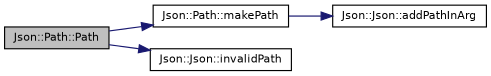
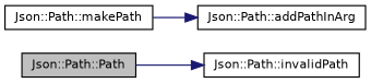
  digraph {
    rankdir=LR
    node [color=black fillcolor=white fontname=Helvetica fontsize=10 shape=record style=filled]
    edge [color=midnightblue fontname=Helvetica fontsize=10 labelfontname=Helvetica labelfontsize=10 style=solid]
    n1 [fillcolor=grey75 fontcolor=black height=0.2 label="Json::Path::Path" width=0.4]
    n2 [height=0.2 label="Json::Path::makePath" width=0.4]
-   n3 [height=0.2 label="Json::Json::invalidPath" width=0.4]
-   n4 [height=0.2 label="Json::Json::addPathInArg" width=0.4]
-   n1 -> n2
+   n3 [height=0.2 label="Json::Path::invalidPath" width=0.4]
+   n4 [height=0.2 label="Json::Path::addPathInArg" width=0.4]
    n1 -> n3
    n2 -> n4
  }
